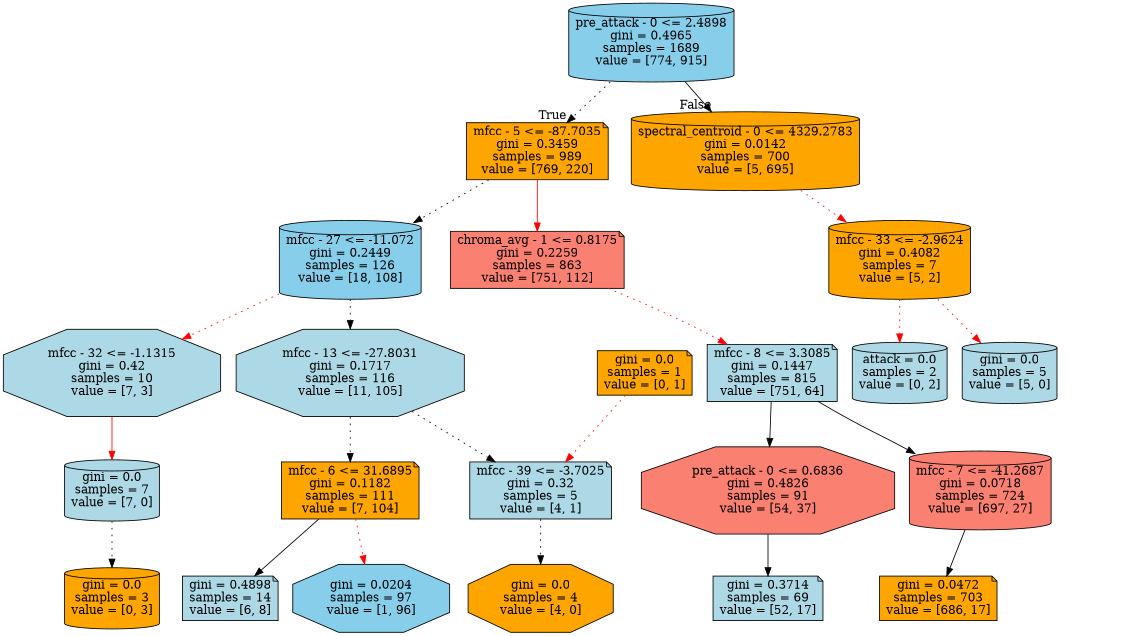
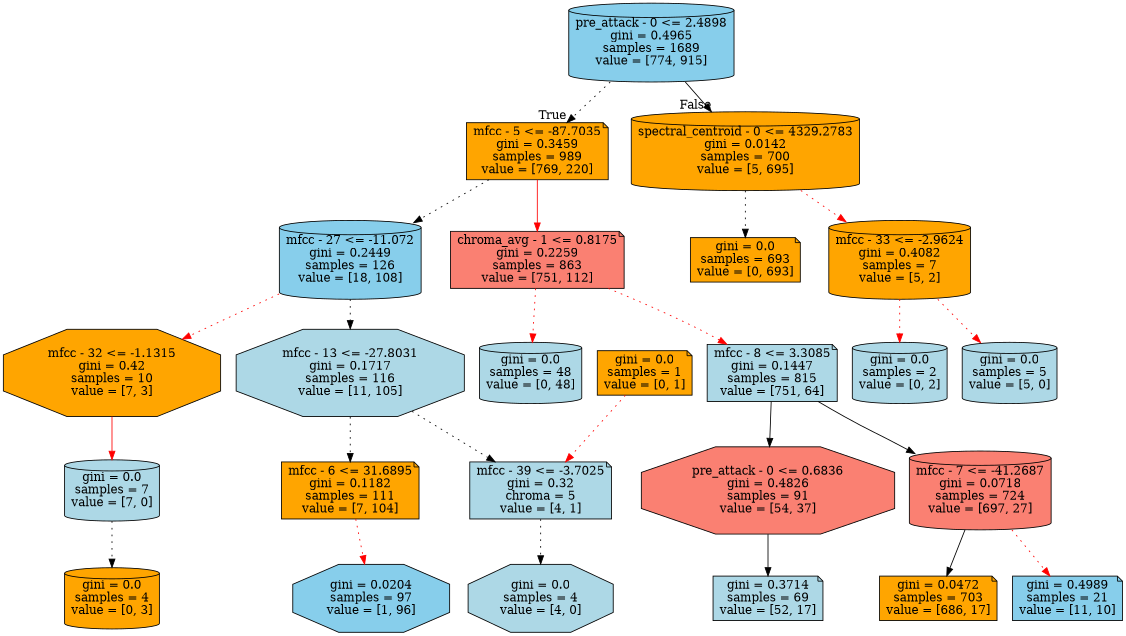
  digraph {
    node [fillcolor=lightblue shape=note style=filled]
    edge [color=black style=dotted]
    n1 [fillcolor=skyblue label="pre_attack - 0 <= 2.4898\ngini = 0.4965\nsamples = 1689\nvalue = [774, 915]" shape=cylinder]
    n2 [fillcolor=orange label="mfcc - 5 <= -87.7035\ngini = 0.3459\nsamples = 989\nvalue = [769, 220]"]
    n3 [fillcolor=orange label="spectral_centroid - 0 <= 4329.2783\ngini = 0.0142\nsamples = 700\nvalue = [5, 695]" shape=cylinder]
    n4 [fillcolor=skyblue label="mfcc - 27 <= -11.072\ngini = 0.2449\nsamples = 126\nvalue = [18, 108]" shape=cylinder]
    n5 [fillcolor=salmon label="chroma_avg - 1 <= 0.8175\ngini = 0.2259\nsamples = 863\nvalue = [751, 112]"]
+   n6 [fillcolor=orange label="gini = 0.0\nsamples = 693\nvalue = [0, 693]"]
    n7 [fillcolor=orange label="mfcc - 33 <= -2.9624\ngini = 0.4082\nsamples = 7\nvalue = [5, 2]" shape=cylinder]
-   n8 [label="mfcc - 32 <= -1.1315\ngini = 0.42\nsamples = 10\nvalue = [7, 3]" shape=octagon]
+   n8 [fillcolor=orange label="mfcc - 32 <= -1.1315\ngini = 0.42\nsamples = 10\nvalue = [7, 3]" shape=octagon]
    n9 [label="mfcc - 13 <= -27.8031\ngini = 0.1717\nsamples = 116\nvalue = [11, 105]" shape=octagon]
    n10 [label="mfcc - 8 <= 3.3085\ngini = 0.1447\nsamples = 815\nvalue = [751, 64]"]
+   n11 [label="gini = 0.0\nsamples = 48\nvalue = [0, 48]" shape=cylinder]
    n12 [label="gini = 0.0\nsamples = 7\nvalue = [7, 0]" shape=cylinder]
-   n13 [label="mfcc - 39 <= -3.7025\ngini = 0.32\nsamples = 5\nvalue = [4, 1]"]
+   n13 [label="mfcc - 39 <= -3.7025\ngini = 0.32\nchroma = 5\nvalue = [4, 1]"]
    n14 [fillcolor=orange label="mfcc - 6 <= 31.6895\ngini = 0.1182\nsamples = 111\nvalue = [7, 104]"]
-   n15 [fillcolor=orange label="gini = 0.0\nsamples = 3\nvalue = [0, 3]" shape=cylinder]
-   n16 [fillcolor=orange label="gini = 0.0\nsamples = 4\nvalue = [4, 0]" shape=octagon]
+   n15 [fillcolor=orange label="gini = 0.0\nsamples = 4\nvalue = [0, 3]" shape=cylinder]
+   n16 [label="gini = 0.0\nsamples = 4\nvalue = [4, 0]" shape=octagon]
    n17 [fillcolor=skyblue label="gini = 0.0204\nsamples = 97\nvalue = [1, 96]" shape=octagon]
-   n18 [label="gini = 0.4898\nsamples = 14\nvalue = [6, 8]"]
    n19 [fillcolor=orange label="gini = 0.0\nsamples = 1\nvalue = [0, 1]"]
    n20 [fillcolor=salmon label="mfcc - 7 <= -41.2687\ngini = 0.0718\nsamples = 724\nvalue = [697, 27]" shape=cylinder]
    n21 [fillcolor=salmon label="pre_attack - 0 <= 0.6836\ngini = 0.4826\nsamples = 91\nvalue = [54, 37]" shape=octagon]
+   n22 [fillcolor=skyblue label="gini = 0.4989\nsamples = 21\nvalue = [11, 10]"]
    n23 [fillcolor=orange label="gini = 0.0472\nsamples = 703\nvalue = [686, 17]"]
    n24 [label="gini = 0.3714\nsamples = 69\nvalue = [52, 17]"]
    n25 [label="gini = 0.0\nsamples = 5\nvalue = [5, 0]" shape=cylinder]
-   n26 [label="attack = 0.0\nsamples = 2\nvalue = [0, 2]" shape=cylinder]
+   n26 [label="gini = 0.0\nsamples = 2\nvalue = [0, 2]" shape=cylinder]
    n1 -> n2 [headlabel=True labelangle=45 labeldistance=2.5]
    n1 -> n3 [headlabel=False labelangle=-45 labeldistance=2.5 style=solid]
    n2 -> n4
    n2 -> n5 [color=red style=solid]
+   n3 -> n6
    n3 -> n7 [color=red]
    n4 -> n8 [color=red]
    n4 -> n9
    n5 -> n10 [color=red]
+   n5 -> n11 [color=red]
    n7 -> n25 [color=red]
    n7 -> n26 [color=red]
    n8 -> n12 [color=red style=solid]
    n9 -> n13
    n9 -> n14
    n10 -> n20 [style=solid]
    n10 -> n21 [style=solid]
    n12 -> n15
    n13 -> n16
    n14 -> n17 [color=red]
-   n14 -> n18 [style=solid]
    n19 -> n13 [color=red]
+   n20 -> n22 [color=red]
    n20 -> n23 [style=solid]
    n21 -> n24 [style=solid]
  }
